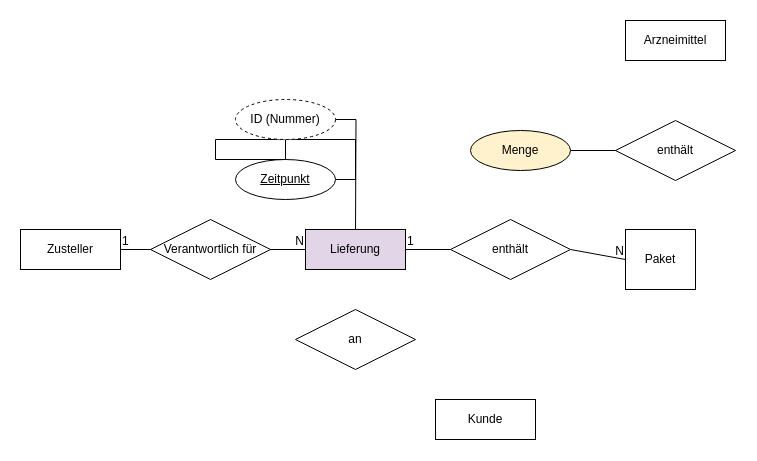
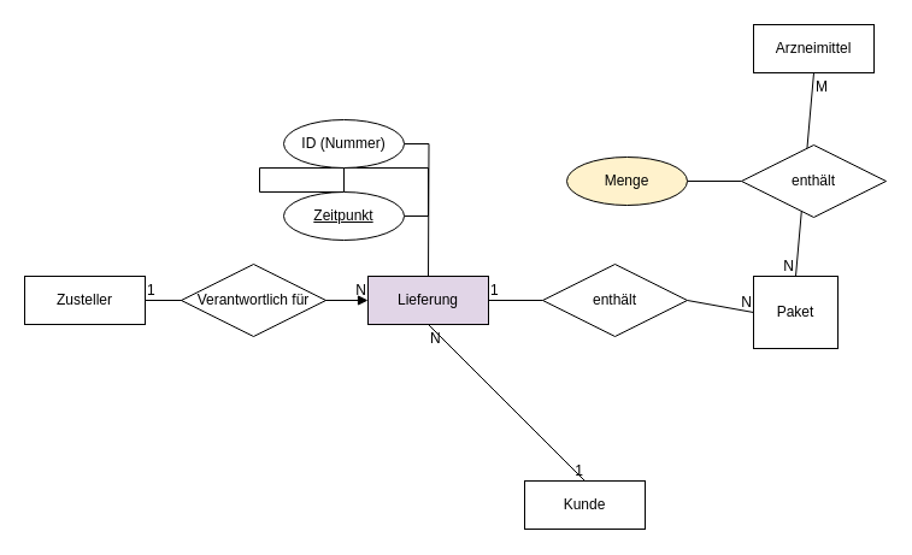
  <mxCell id="0" />
  <mxCell id="1" parent="0" />
  <mxCell id="2" value="Lieferung" style="whiteSpace=wrap;html=1;align=center;fillColor=#e1d5e7;" vertex="1" parent="1"><mxGeometry x="305" y="229" width="100" height="40" as="geometry" /></mxCell>
  <mxCell id="3" value="Paket" style="whiteSpace=wrap;html=1;align=center;" vertex="1" parent="1"><mxGeometry x="625" y="229" width="70" height="60" as="geometry" /></mxCell>
  <mxCell id="4" value="" style="endArrow=none;html=1;rounded=0;exitX=1;exitY=0.5;exitDx=0;exitDy=0;entryX=0;entryY=0.5;entryDx=0;entryDy=0;" edge="1" parent="1" source="8" target="3"><mxGeometry relative="1" as="geometry"><mxPoint x="475" y="349" as="sourcePoint" /><mxPoint x="635" y="349" as="targetPoint" /></mxGeometry></mxCell>
  <mxCell id="5" value="N" style="resizable=0;html=1;whiteSpace=wrap;align=right;verticalAlign=bottom;" connectable="0" vertex="1" parent="4"><mxGeometry x="1" relative="1" as="geometry" /></mxCell>
  <mxCell id="6" value="" style="endArrow=none;html=1;rounded=0;exitX=1;exitY=0.5;exitDx=0;exitDy=0;entryX=0;entryY=0.5;entryDx=0;entryDy=0;" edge="1" parent="1" source="2" target="8"><mxGeometry relative="1" as="geometry"><mxPoint x="405" y="249" as="sourcePoint" /><mxPoint x="625" y="249" as="targetPoint" /></mxGeometry></mxCell>
  <mxCell id="7" value="1" style="resizable=0;html=1;whiteSpace=wrap;align=left;verticalAlign=bottom;" connectable="0" vertex="1" parent="6"><mxGeometry x="-1" relative="1" as="geometry" /></mxCell>
  <mxCell id="8" value="enthält" style="shape=rhombus;perimeter=rhombusPerimeter;whiteSpace=wrap;html=1;align=center;" vertex="1" parent="1"><mxGeometry x="450" y="219" width="120" height="60" as="geometry" /></mxCell>
  <mxCell id="9" style="edgeStyle=orthogonalEdgeStyle;rounded=0;orthogonalLoop=1;jettySize=auto;html=1;exitX=1;exitY=0.5;exitDx=0;exitDy=0;endArrow=none;endFill=0;" edge="1" parent="1" source="10" target="17"><mxGeometry relative="1" as="geometry" /></mxCell>
  <mxCell id="10" value="Zeitpunkt" style="ellipse;whiteSpace=wrap;html=1;align=center;fontStyle=4;" vertex="1" parent="1"><mxGeometry x="235" y="159" width="100" height="40" as="geometry" /></mxCell>
  <mxCell id="11" value="Kunde" style="whiteSpace=wrap;html=1;align=center;" vertex="1" parent="1"><mxGeometry x="435" y="399" width="100" height="40" as="geometry" /></mxCell>
- <mxCell id="15" value="an" style="shape=rhombus;perimeter=rhombusPerimeter;whiteSpace=wrap;html=1;align=center;" vertex="1" parent="1"><mxGeometry x="295" y="309" width="120" height="60" as="geometry" /></mxCell>
+ <mxCell id="12" value="" style="endArrow=none;html=1;rounded=0;exitX=0.5;exitY=1;exitDx=0;exitDy=0;entryX=0.5;entryY=0;entryDx=0;entryDy=0;" edge="1" parent="1" source="2" target="11"><mxGeometry relative="1" as="geometry"><mxPoint x="395" y="379" as="sourcePoint" /><mxPoint x="555" y="379" as="targetPoint" /></mxGeometry></mxCell>
+ <mxCell id="13" value="N" style="resizable=0;html=1;whiteSpace=wrap;align=left;verticalAlign=bottom;" connectable="0" vertex="1" parent="12"><mxGeometry x="-1" relative="1" as="geometry"><mxPoint y="20" as="offset" /></mxGeometry></mxCell>
+ <mxCell id="14" value="1" style="resizable=0;html=1;whiteSpace=wrap;align=right;verticalAlign=bottom;" connectable="0" vertex="1" parent="12"><mxGeometry x="1" relative="1" as="geometry" /></mxCell>
  <mxCell id="16" style="edgeStyle=orthogonalEdgeStyle;rounded=0;orthogonalLoop=1;jettySize=auto;html=1;exitX=1;exitY=0.5;exitDx=0;exitDy=0;endArrow=none;endFill=0;" edge="1" parent="1" source="17"><mxGeometry relative="1" as="geometry"><mxPoint x="355" y="229" as="targetPoint" /></mxGeometry></mxCell>
- <mxCell id="17" value="ID (Nummer)" style="ellipse;whiteSpace=wrap;html=1;align=center;dashed=1;" vertex="1" parent="1"><mxGeometry x="235" y="99" width="100" height="40" as="geometry" /></mxCell>
+ <mxCell id="17" value="ID (Nummer)" style="ellipse;whiteSpace=wrap;html=1;align=center;" vertex="1" parent="1"><mxGeometry x="235" y="99" width="100" height="40" as="geometry" /></mxCell>
  <mxCell id="18" value="Zusteller" style="whiteSpace=wrap;html=1;align=center;" vertex="1" parent="1"><mxGeometry x="20" y="229" width="100" height="40" as="geometry" /></mxCell>
- <mxCell id="19" value="" style="endArrow=none;html=1;rounded=0;exitX=1;exitY=0.5;exitDx=0;exitDy=0;entryX=0;entryY=0.5;entryDx=0;entryDy=0;" edge="1" parent="1" source="18" target="2"><mxGeometry relative="1" as="geometry"><mxPoint x="270" y="290" as="sourcePoint" /><mxPoint x="430" y="290" as="targetPoint" /></mxGeometry></mxCell>
+ <mxCell id="19" value="" style="endArrow=block;html=1;rounded=0;exitX=1;exitY=0.5;exitDx=0;exitDy=0;entryX=0;entryY=0.5;entryDx=0;entryDy=0;" edge="1" parent="1" source="18" target="2"><mxGeometry relative="1" as="geometry"><mxPoint x="270" y="290" as="sourcePoint" /><mxPoint x="430" y="290" as="targetPoint" /></mxGeometry></mxCell>
  <mxCell id="20" value="1" style="resizable=0;html=1;whiteSpace=wrap;align=left;verticalAlign=bottom;" connectable="0" vertex="1" parent="19"><mxGeometry x="-1" relative="1" as="geometry" /></mxCell>
  <mxCell id="21" value="N" style="resizable=0;html=1;whiteSpace=wrap;align=right;verticalAlign=bottom;" connectable="0" vertex="1" parent="19"><mxGeometry x="1" relative="1" as="geometry" /></mxCell>
  <mxCell id="22" value="Verantwortlich für" style="shape=rhombus;perimeter=rhombusPerimeter;whiteSpace=wrap;html=1;align=center;" vertex="1" parent="1"><mxGeometry x="150" y="219" width="120" height="60" as="geometry" /></mxCell>
  <mxCell id="23" value="Arzneimittel" style="whiteSpace=wrap;html=1;align=center;" vertex="1" parent="1"><mxGeometry x="625" y="20" width="100" height="40" as="geometry" /></mxCell>
+ <mxCell id="24" value="" style="endArrow=none;html=1;rounded=0;exitX=0.5;exitY=1;exitDx=0;exitDy=0;entryX=0.5;entryY=0;entryDx=0;entryDy=0;" edge="1" parent="1" source="23" target="3"><mxGeometry relative="1" as="geometry"><mxPoint x="320" y="190" as="sourcePoint" /><mxPoint x="480" y="190" as="targetPoint" /></mxGeometry></mxCell>
+ <mxCell id="25" value="M" style="resizable=0;html=1;whiteSpace=wrap;align=left;verticalAlign=bottom;" connectable="0" vertex="1" parent="24"><mxGeometry x="-1" relative="1" as="geometry"><mxPoint y="20" as="offset" /></mxGeometry></mxCell>
+ <mxCell id="26" value="N" style="resizable=0;html=1;whiteSpace=wrap;align=right;verticalAlign=bottom;" connectable="0" vertex="1" parent="24"><mxGeometry x="1" relative="1" as="geometry" /></mxCell>
  <mxCell id="27" value="enthält" style="shape=rhombus;perimeter=rhombusPerimeter;whiteSpace=wrap;html=1;align=center;" vertex="1" parent="1"><mxGeometry x="615" y="120" width="120" height="60" as="geometry" /></mxCell>
  <mxCell id="28" style="edgeStyle=orthogonalEdgeStyle;rounded=0;orthogonalLoop=1;jettySize=auto;html=1;exitX=1;exitY=0.5;exitDx=0;exitDy=0;entryX=0;entryY=0.5;entryDx=0;entryDy=0;endArrow=none;endFill=0;" edge="1" parent="1" source="29" target="27"><mxGeometry relative="1" as="geometry" /></mxCell>
  <mxCell id="29" value="Menge" style="ellipse;whiteSpace=wrap;html=1;align=center;fillColor=#fff2cc;" vertex="1" parent="1"><mxGeometry x="470" y="130" width="100" height="40" as="geometry" /></mxCell>
